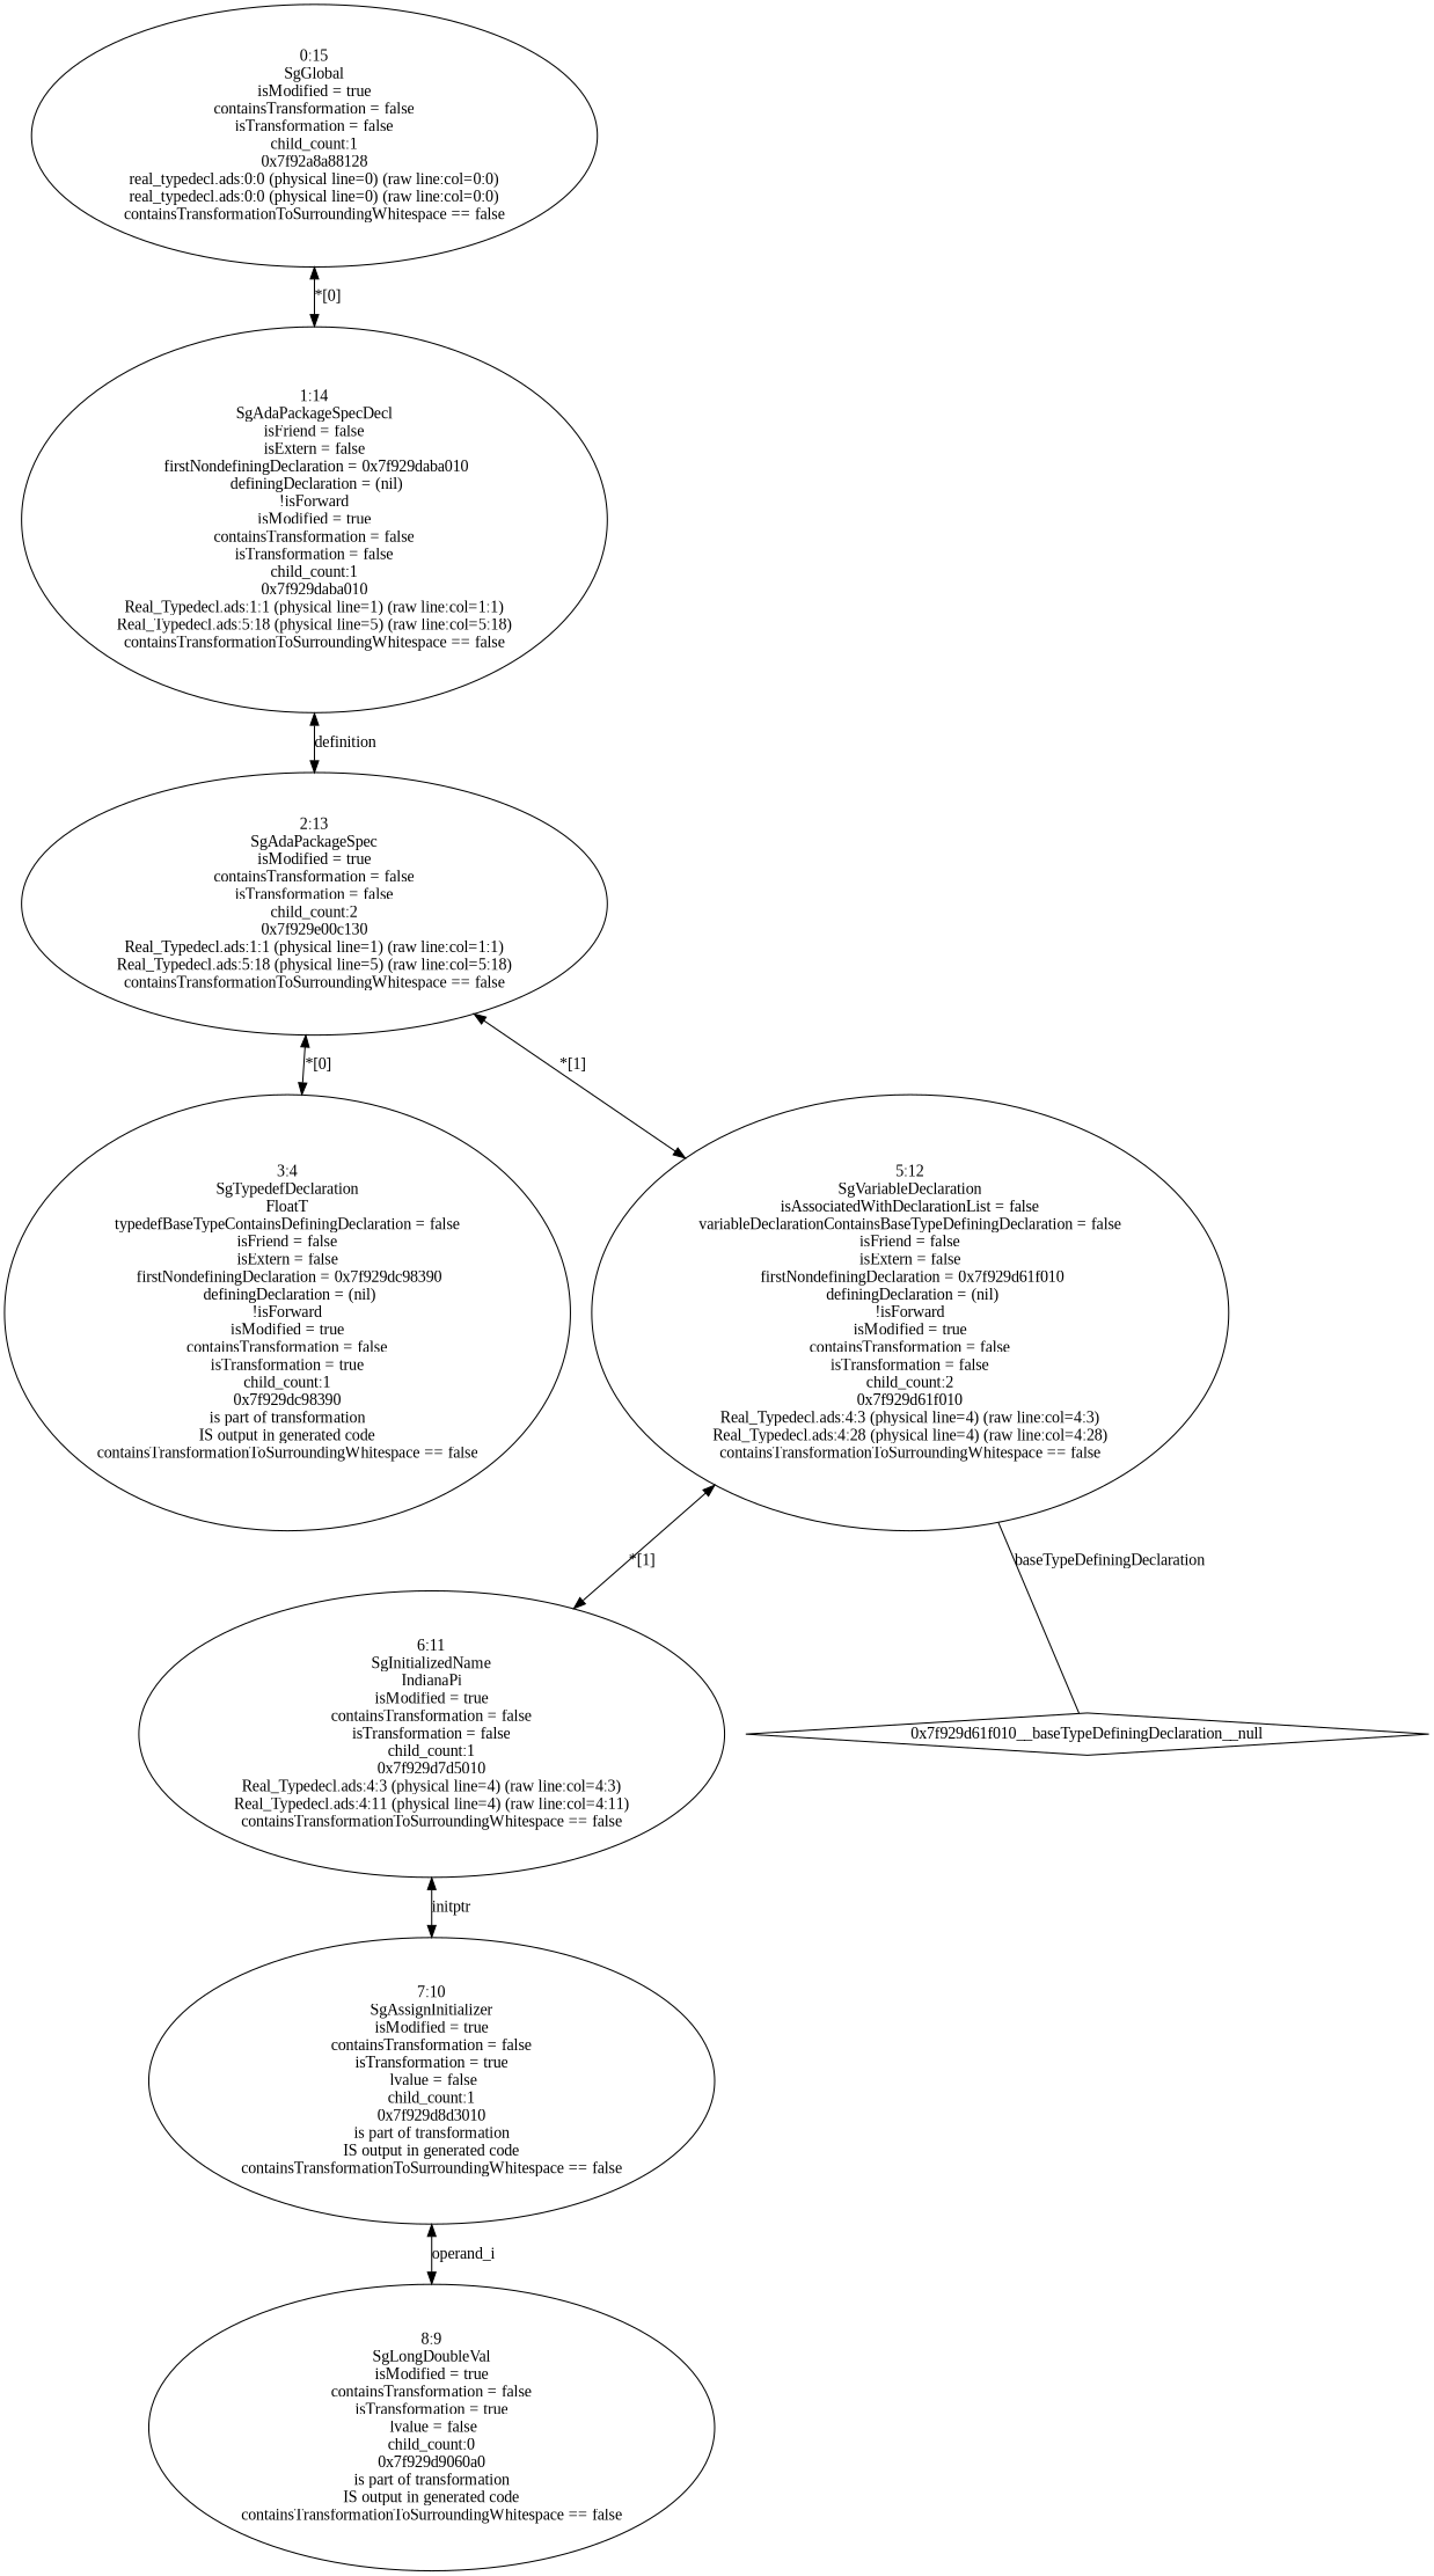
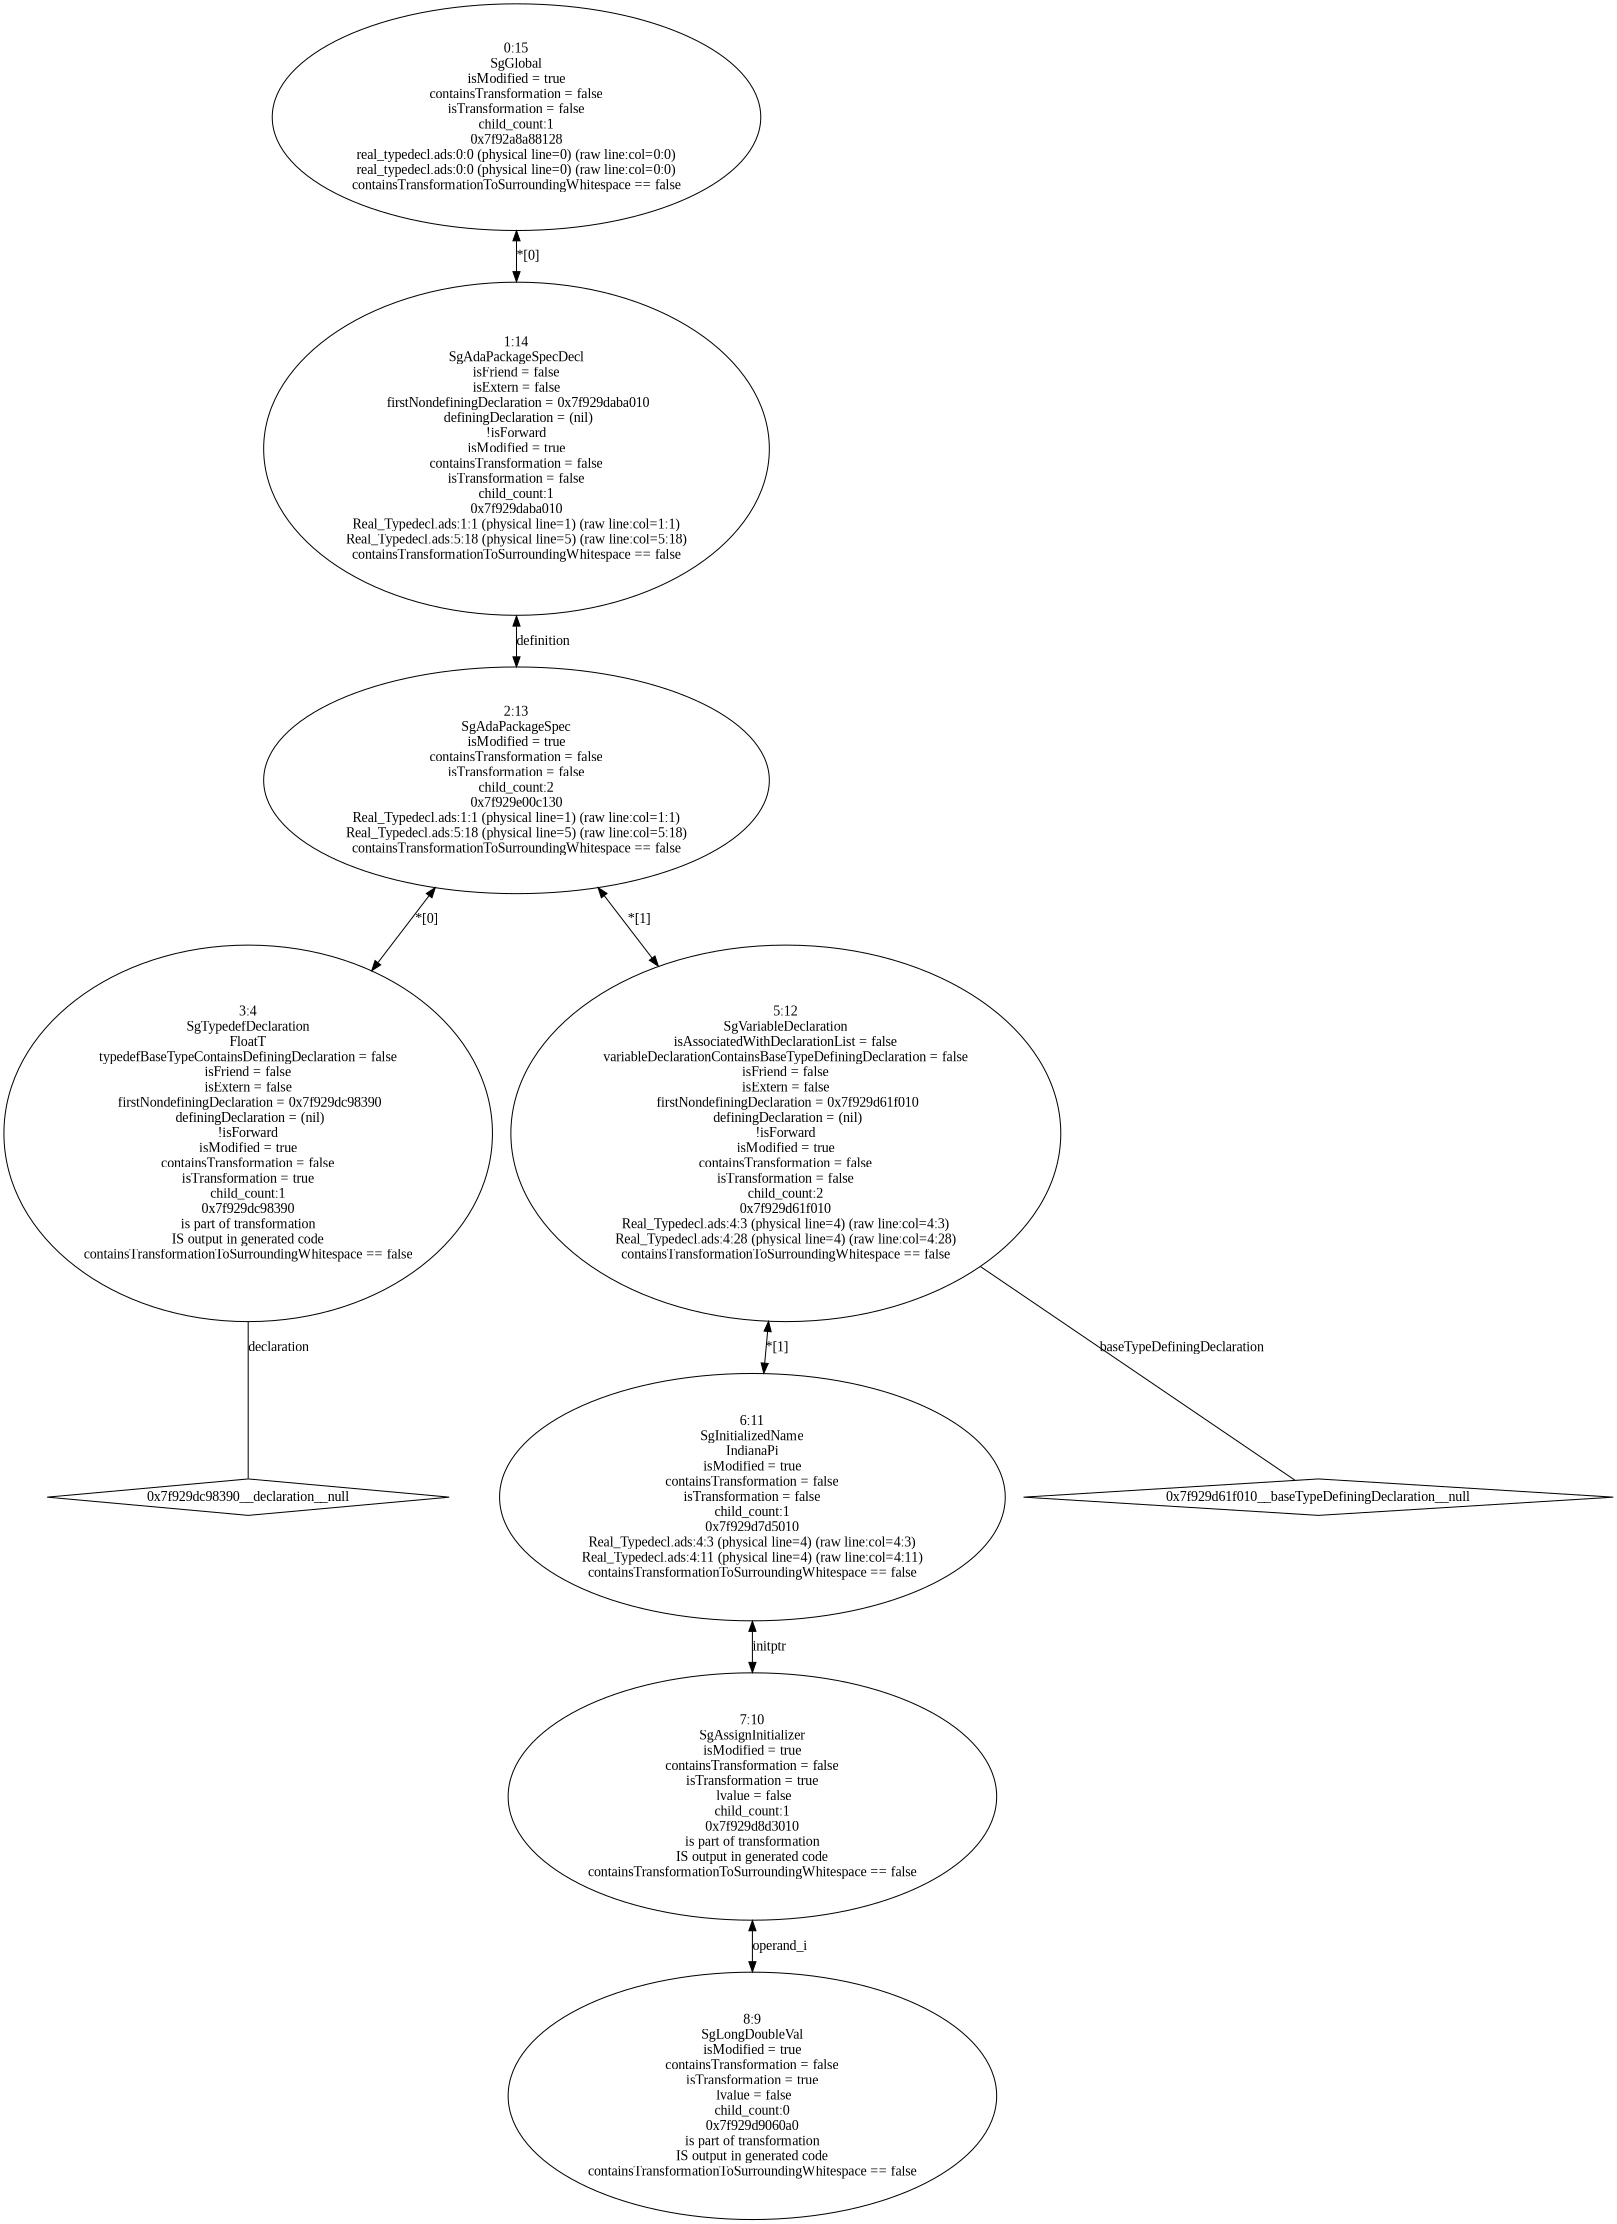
  digraph {
    fontname="Liberation Serif"
    node [fontname="Liberation Serif"]
    edge [dir=both fontname="Liberation Serif"]
    n1 [label="3:4\nSgTypedefDeclaration\nFloatT\n typedefBaseTypeContainsDefiningDeclaration = false \n isFriend = false \n isExtern = false \n firstNondefiningDeclaration = 0x7f929dc98390\n definingDeclaration = (nil)\n!isForward\nisModified = true\ncontainsTransformation = false\nisTransformation = true\nchild_count:1\n0x7f929dc98390\nis part of transformation\nIS output in generated code\ncontainsTransformationToSurroundingWhitespace == false\n"]
+   "0x7f929dc98390__declaration__null" [shape=diamond]
    n3 [label="8:9\nSgLongDoubleVal\nisModified = true\ncontainsTransformation = false\nisTransformation = true\n lvalue = false\nchild_count:0\n0x7f929d9060a0\nis part of transformation\nIS output in generated code\ncontainsTransformationToSurroundingWhitespace == false\n"]
    n4 [label="7:10\nSgAssignInitializer\nisModified = true\ncontainsTransformation = false\nisTransformation = true\n lvalue = false\nchild_count:1\n0x7f929d8d3010\nis part of transformation\nIS output in generated code\ncontainsTransformationToSurroundingWhitespace == false\n"]
    n5 [label="6:11\nSgInitializedName\nIndianaPi\nisModified = true\ncontainsTransformation = false\nisTransformation = false\nchild_count:1\n0x7f929d7d5010\nReal_Typedecl.ads:4:3 (physical line=4) (raw line:col=4:3)\nReal_Typedecl.ads:4:11 (physical line=4) (raw line:col=4:11)\ncontainsTransformationToSurroundingWhitespace == false\n"]
    n6 [label="5:12\nSgVariableDeclaration\n isAssociatedWithDeclarationList = false \n variableDeclarationContainsBaseTypeDefiningDeclaration = false \n isFriend = false \n isExtern = false \n firstNondefiningDeclaration = 0x7f929d61f010\n definingDeclaration = (nil)\n!isForward\nisModified = true\ncontainsTransformation = false\nisTransformation = false\nchild_count:2\n0x7f929d61f010\nReal_Typedecl.ads:4:3 (physical line=4) (raw line:col=4:3)\nReal_Typedecl.ads:4:28 (physical line=4) (raw line:col=4:28)\ncontainsTransformationToSurroundingWhitespace == false\n"]
    "0x7f929d61f010__baseTypeDefiningDeclaration__null" [shape=diamond]
    n8 [label="2:13\nSgAdaPackageSpec\nisModified = true\ncontainsTransformation = false\nisTransformation = false\nchild_count:2\n0x7f929e00c130\nReal_Typedecl.ads:1:1 (physical line=1) (raw line:col=1:1)\nReal_Typedecl.ads:5:18 (physical line=5) (raw line:col=5:18)\ncontainsTransformationToSurroundingWhitespace == false\n"]
    n9 [label="1:14\nSgAdaPackageSpecDecl\n isFriend = false \n isExtern = false \n firstNondefiningDeclaration = 0x7f929daba010\n definingDeclaration = (nil)\n!isForward\nisModified = true\ncontainsTransformation = false\nisTransformation = false\nchild_count:1\n0x7f929daba010\nReal_Typedecl.ads:1:1 (physical line=1) (raw line:col=1:1)\nReal_Typedecl.ads:5:18 (physical line=5) (raw line:col=5:18)\ncontainsTransformationToSurroundingWhitespace == false\n"]
    n10 [label="0:15\nSgGlobal\nisModified = true\ncontainsTransformation = false\nisTransformation = false\nchild_count:1\n0x7f92a8a88128\nreal_typedecl.ads:0:0 (physical line=0) (raw line:col=0:0)\nreal_typedecl.ads:0:0 (physical line=0) (raw line:col=0:0)\ncontainsTransformationToSurroundingWhitespace == false\n"]
+   n1 -> "0x7f929dc98390__declaration__null" [dir=none label=declaration]
    n4 -> n3 [label=operand_i]
    n5 -> n4 [label=initptr]
    n6 -> n5 [label="*[1]"]
    n6 -> "0x7f929d61f010__baseTypeDefiningDeclaration__null" [dir=none label=baseTypeDefiningDeclaration]
    n8 -> n1 [label="*[0]"]
    n8 -> n6 [label="*[1]"]
    n9 -> n8 [label=definition]
    n10 -> n9 [label="*[0]"]
  }
